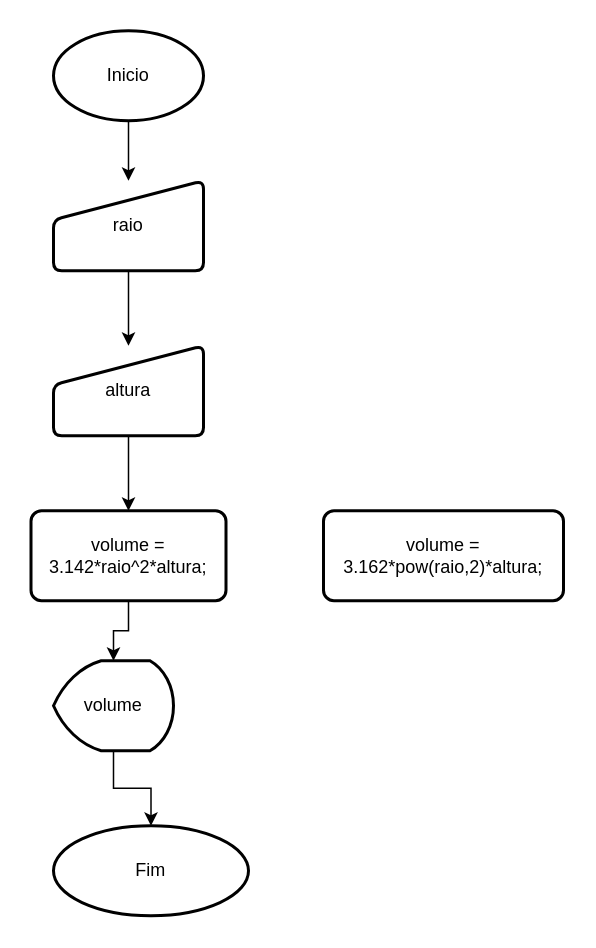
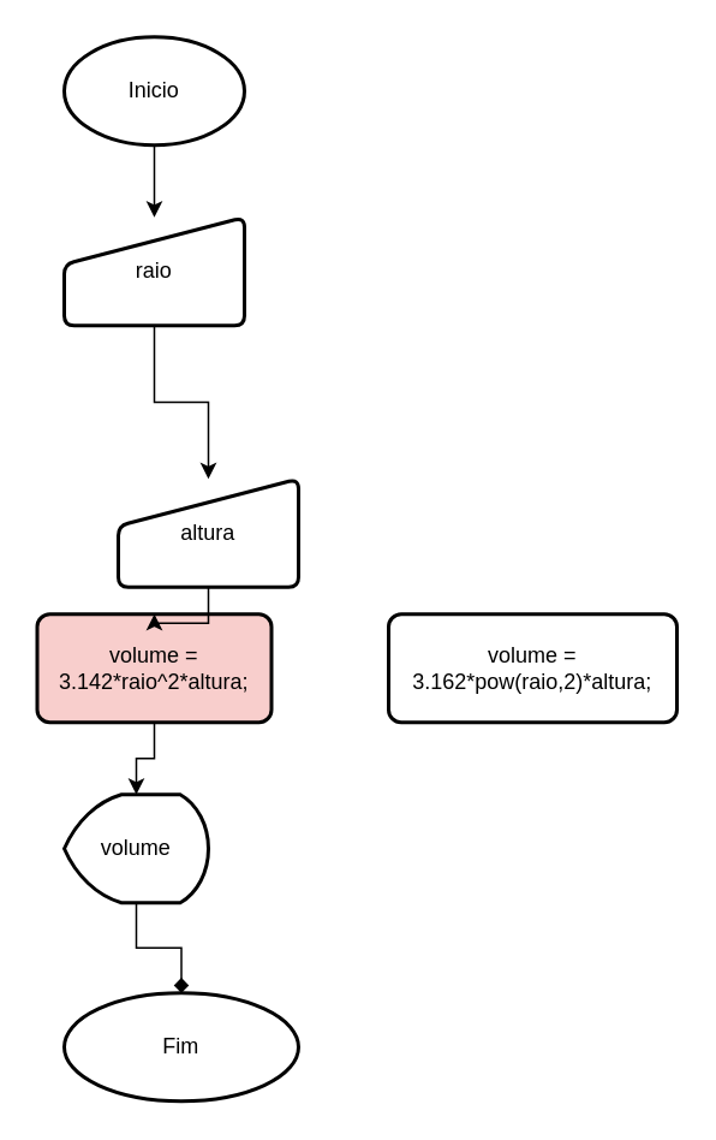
  <mxCell id="0" />
  <mxCell id="1" parent="0" />
  <mxCell id="2" style="edgeStyle=orthogonalEdgeStyle;rounded=0;orthogonalLoop=1;jettySize=auto;html=1;" edge="1" parent="1" source="3" target="6"><mxGeometry relative="1" as="geometry" /></mxCell>
  <mxCell id="3" value="Inicio" style="strokeWidth=2;html=1;shape=mxgraph.flowchart.start_1;whiteSpace=wrap;" vertex="1" parent="1"><mxGeometry x="35" y="20" width="100" height="60" as="geometry" /></mxCell>
  <mxCell id="4" value="Fim" style="strokeWidth=2;html=1;shape=mxgraph.flowchart.start_1;whiteSpace=wrap;" vertex="1" parent="1"><mxGeometry x="35" y="550" width="130" height="60" as="geometry" /></mxCell>
  <mxCell id="5" style="edgeStyle=orthogonalEdgeStyle;rounded=0;orthogonalLoop=1;jettySize=auto;html=1;" edge="1" parent="1" source="6" target="12"><mxGeometry relative="1" as="geometry" /></mxCell>
  <mxCell id="6" value="raio" style="html=1;strokeWidth=2;shape=manualInput;whiteSpace=wrap;rounded=1;size=26;arcSize=11;" vertex="1" parent="1"><mxGeometry x="35" y="120" width="100" height="60" as="geometry" /></mxCell>
  <mxCell id="7" style="edgeStyle=orthogonalEdgeStyle;rounded=0;orthogonalLoop=1;jettySize=auto;html=1;" edge="1" parent="1" source="8" target="10"><mxGeometry relative="1" as="geometry" /></mxCell>
- <mxCell id="8" value="volume = 3.142*raio^2*altura;" style="rounded=1;whiteSpace=wrap;html=1;absoluteArcSize=1;arcSize=14;strokeWidth=2;" vertex="1" parent="1"><mxGeometry x="20" y="340" width="130" height="60" as="geometry" /></mxCell>
- <mxCell id="9" style="edgeStyle=orthogonalEdgeStyle;rounded=0;orthogonalLoop=1;jettySize=auto;html=1;" edge="1" parent="1" source="10" target="4"><mxGeometry relative="1" as="geometry" /></mxCell>
+ <mxCell id="8" value="volume = 3.142*raio^2*altura;" style="rounded=1;whiteSpace=wrap;html=1;absoluteArcSize=1;arcSize=14;strokeWidth=2;fillColor=#f8cecc;" vertex="1" parent="1"><mxGeometry x="20" y="340" width="130" height="60" as="geometry" /></mxCell>
+ <mxCell id="9" style="edgeStyle=orthogonalEdgeStyle;rounded=0;orthogonalLoop=1;jettySize=auto;html=1;endArrow=diamond;" edge="1" parent="1" source="10" target="4"><mxGeometry relative="1" as="geometry" /></mxCell>
  <mxCell id="10" value="volume" style="strokeWidth=2;html=1;shape=mxgraph.flowchart.display;whiteSpace=wrap;" vertex="1" parent="1"><mxGeometry x="35" y="440" width="80" height="60" as="geometry" /></mxCell>
  <mxCell id="11" style="edgeStyle=orthogonalEdgeStyle;rounded=0;orthogonalLoop=1;jettySize=auto;html=1;" edge="1" parent="1" source="12" target="8"><mxGeometry relative="1" as="geometry" /></mxCell>
- <mxCell id="12" value="altura" style="html=1;strokeWidth=2;shape=manualInput;whiteSpace=wrap;rounded=1;size=26;arcSize=11;" vertex="1" parent="1"><mxGeometry x="35" y="230" width="100" height="60" as="geometry" /></mxCell>
+ <mxCell id="12" value="altura" style="html=1;strokeWidth=2;shape=manualInput;whiteSpace=wrap;rounded=1;size=26;arcSize=11;" vertex="1" parent="1"><mxGeometry x="65" y="265" width="100" height="60" as="geometry" /></mxCell>
  <mxCell id="13" value="volume = 3.162*pow(raio,2)*altura;" style="rounded=1;whiteSpace=wrap;html=1;absoluteArcSize=1;arcSize=14;strokeWidth=2;" vertex="1" parent="1"><mxGeometry x="215" y="340" width="160" height="60" as="geometry" /></mxCell>
